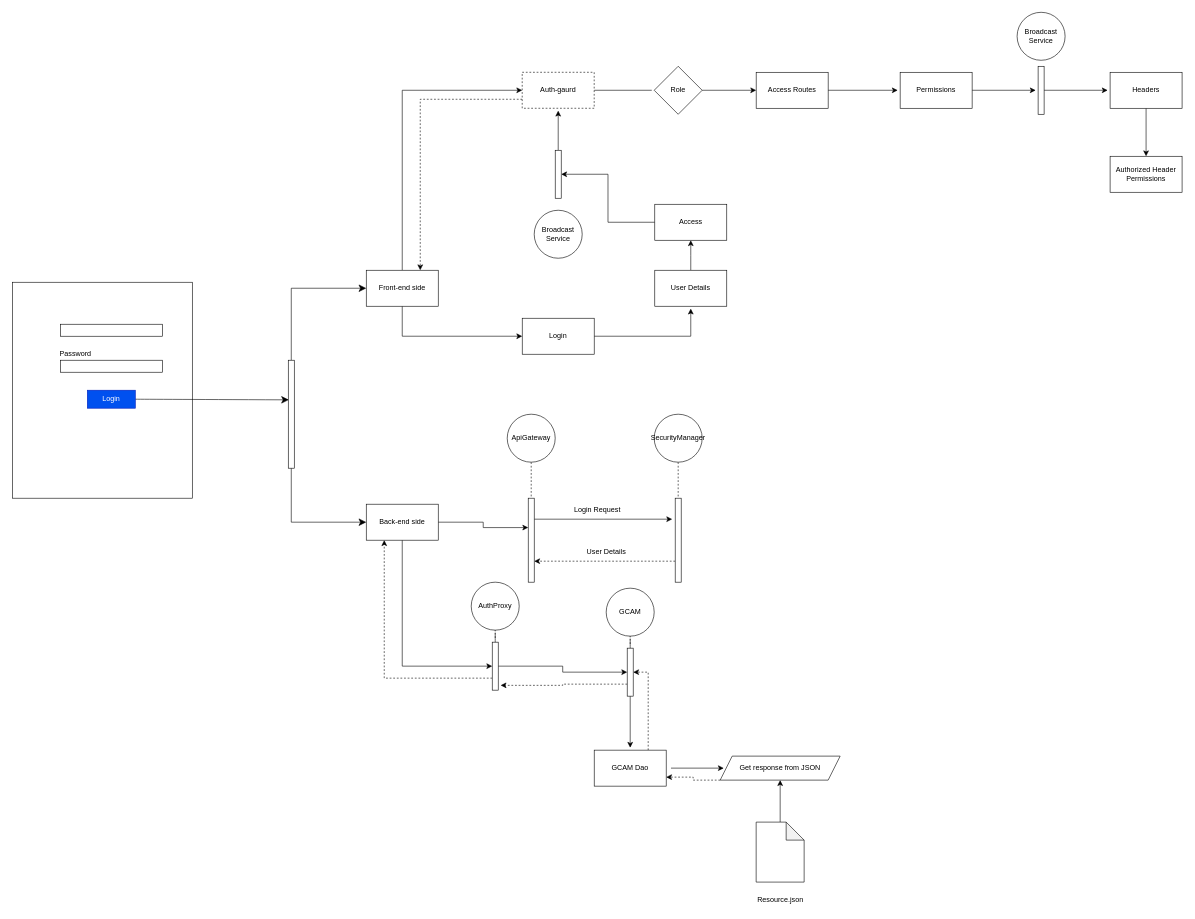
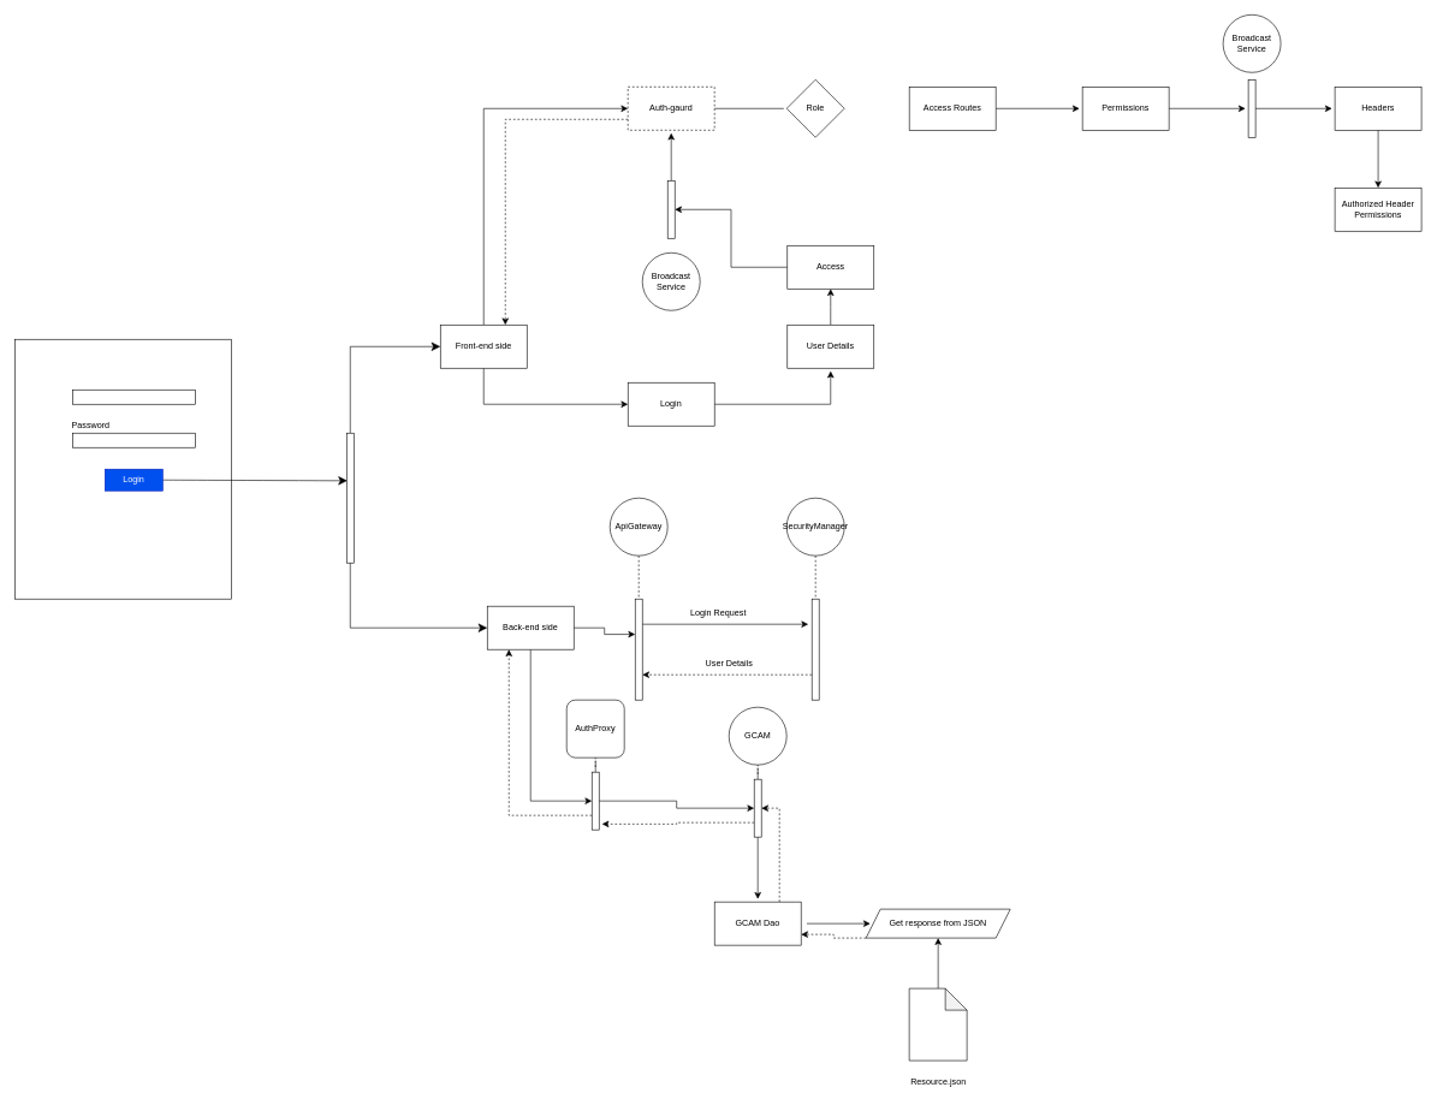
  <mxCell id="0" />
  <mxCell id="1" parent="0" />
  <mxCell id="2" value="" style="rounded=0;whiteSpace=wrap;html=1;hachureGap=4;pointerEvents=0;" vertex="1" parent="1"><mxGeometry x="20" y="470" width="300" height="360" as="geometry" /></mxCell>
  <mxCell id="3" value="" style="rounded=0;whiteSpace=wrap;html=1;hachureGap=4;pointerEvents=0;" vertex="1" parent="1"><mxGeometry x="100" y="540" width="170" height="20" as="geometry" /></mxCell>
  <mxCell id="4" value="" style="rounded=0;whiteSpace=wrap;html=1;hachureGap=4;pointerEvents=0;" vertex="1" parent="1"><mxGeometry x="100" y="600" width="170" height="20" as="geometry" /></mxCell>
  <mxCell id="5" value="Password" style="text;html=1;align=center;verticalAlign=middle;resizable=0;points=[];autosize=1;strokeColor=none;fillColor=none;" vertex="1" parent="1"><mxGeometry x="90" y="580" width="70" height="20" as="geometry" /></mxCell>
  <mxCell id="6" style="edgeStyle=none;curved=1;rounded=0;orthogonalLoop=1;jettySize=auto;html=1;exitX=1;exitY=0.5;exitDx=0;exitDy=0;entryX=0.367;entryY=0.9;entryDx=0;entryDy=0;entryPerimeter=0;endArrow=classic;startSize=14;endSize=10;sourcePerimeterSpacing=8;targetPerimeterSpacing=4;endFill=1;" edge="1" parent="1" source="7" target="10"><mxGeometry relative="1" as="geometry" /></mxCell>
  <mxCell id="7" value="Login" style="rounded=0;whiteSpace=wrap;html=1;hachureGap=4;pointerEvents=0;fillColor=#0050ef;strokeColor=#001DBC;fontColor=#ffffff;" vertex="1" parent="1"><mxGeometry x="145" y="650" width="80" height="30" as="geometry" /></mxCell>
  <mxCell id="8" style="edgeStyle=orthogonalEdgeStyle;rounded=0;orthogonalLoop=1;jettySize=auto;html=1;exitX=1;exitY=0.5;exitDx=0;exitDy=0;entryX=0;entryY=0.5;entryDx=0;entryDy=0;endArrow=classic;endFill=1;startSize=14;endSize=10;sourcePerimeterSpacing=8;targetPerimeterSpacing=4;" edge="1" parent="1" source="10" target="13"><mxGeometry relative="1" as="geometry" /></mxCell>
  <mxCell id="9" style="edgeStyle=orthogonalEdgeStyle;rounded=0;orthogonalLoop=1;jettySize=auto;html=1;exitX=0;exitY=0.5;exitDx=0;exitDy=0;entryX=0;entryY=0.5;entryDx=0;entryDy=0;endArrow=classic;endFill=1;startSize=14;endSize=10;sourcePerimeterSpacing=8;targetPerimeterSpacing=4;" edge="1" parent="1" source="10" target="16"><mxGeometry relative="1" as="geometry" /></mxCell>
  <mxCell id="10" value="" style="rounded=0;whiteSpace=wrap;html=1;hachureGap=4;pointerEvents=0;direction=south;" vertex="1" parent="1"><mxGeometry x="480" y="600" width="10" height="180" as="geometry" /></mxCell>
  <mxCell id="11" style="edgeStyle=orthogonalEdgeStyle;rounded=0;orthogonalLoop=1;jettySize=auto;html=1;exitX=1;exitY=0.5;exitDx=0;exitDy=0;entryX=0.35;entryY=1;entryDx=0;entryDy=0;entryPerimeter=0;endArrow=classic;endFill=1;startSize=14;endSize=7;sourcePerimeterSpacing=8;targetPerimeterSpacing=4;" edge="1" parent="1" source="13" target="42"><mxGeometry relative="1" as="geometry" /></mxCell>
  <mxCell id="12" style="edgeStyle=orthogonalEdgeStyle;rounded=0;orthogonalLoop=1;jettySize=auto;html=1;exitX=0.5;exitY=1;exitDx=0;exitDy=0;entryX=0.5;entryY=1;entryDx=0;entryDy=0;startArrow=none;startFill=0;endArrow=classic;endFill=1;startSize=14;endSize=7;sourcePerimeterSpacing=8;targetPerimeterSpacing=4;" edge="1" parent="1" source="13" target="53"><mxGeometry relative="1" as="geometry" /></mxCell>
- <mxCell id="13" value="Back-end side" style="rounded=0;whiteSpace=wrap;html=1;hachureGap=4;pointerEvents=0;" vertex="1" parent="1"><mxGeometry x="610" y="840" width="120" height="60" as="geometry" /></mxCell>
+ <mxCell id="13" value="Back-end side" style="rounded=0;whiteSpace=wrap;html=1;hachureGap=4;pointerEvents=0;" vertex="1" parent="1"><mxGeometry x="675" y="840" width="120" height="60" as="geometry" /></mxCell>
  <mxCell id="14" style="edgeStyle=orthogonalEdgeStyle;rounded=0;orthogonalLoop=1;jettySize=auto;html=1;exitX=0.5;exitY=1;exitDx=0;exitDy=0;entryX=0;entryY=0.5;entryDx=0;entryDy=0;endArrow=classic;endFill=1;startSize=14;endSize=7;sourcePerimeterSpacing=8;targetPerimeterSpacing=4;" edge="1" parent="1" source="16" target="21"><mxGeometry relative="1" as="geometry" /></mxCell>
  <mxCell id="15" style="edgeStyle=orthogonalEdgeStyle;rounded=0;orthogonalLoop=1;jettySize=auto;html=1;exitX=0.5;exitY=0;exitDx=0;exitDy=0;entryX=0;entryY=0.5;entryDx=0;entryDy=0;endArrow=classic;endFill=1;startSize=14;endSize=7;sourcePerimeterSpacing=8;targetPerimeterSpacing=4;" edge="1" parent="1" source="16" target="19"><mxGeometry relative="1" as="geometry" /></mxCell>
  <mxCell id="16" value="Front-end side" style="rounded=0;whiteSpace=wrap;html=1;hachureGap=4;pointerEvents=0;" vertex="1" parent="1"><mxGeometry x="610" y="450" width="120" height="60" as="geometry" /></mxCell>
  <mxCell id="17" style="edgeStyle=orthogonalEdgeStyle;rounded=0;orthogonalLoop=1;jettySize=auto;html=1;exitX=1;exitY=0.5;exitDx=0;exitDy=0;endArrow=none;endFill=1;startSize=14;endSize=7;sourcePerimeterSpacing=8;targetPerimeterSpacing=4;" edge="1" parent="1" source="19" target="27"><mxGeometry relative="1" as="geometry" /></mxCell>
  <mxCell id="18" style="edgeStyle=orthogonalEdgeStyle;rounded=0;orthogonalLoop=1;jettySize=auto;html=1;exitX=0;exitY=0.75;exitDx=0;exitDy=0;entryX=0.75;entryY=0;entryDx=0;entryDy=0;dashed=1;startArrow=none;startFill=0;endArrow=classic;endFill=1;startSize=14;endSize=7;sourcePerimeterSpacing=8;targetPerimeterSpacing=4;" edge="1" parent="1" source="19" target="16"><mxGeometry relative="1" as="geometry" /></mxCell>
  <mxCell id="19" value="Auth-gaurd" style="rounded=0;whiteSpace=wrap;html=1;hachureGap=4;pointerEvents=0;dashed=1;" vertex="1" parent="1"><mxGeometry x="870" y="120" width="120" height="60" as="geometry" /></mxCell>
  <mxCell id="20" style="edgeStyle=orthogonalEdgeStyle;rounded=0;orthogonalLoop=1;jettySize=auto;html=1;exitX=1;exitY=0.5;exitDx=0;exitDy=0;endArrow=classic;endFill=1;startSize=14;endSize=7;sourcePerimeterSpacing=8;targetPerimeterSpacing=4;" edge="1" parent="1" source="21" target="23"><mxGeometry relative="1" as="geometry" /></mxCell>
  <mxCell id="21" value="Login" style="rounded=0;whiteSpace=wrap;html=1;hachureGap=4;pointerEvents=0;" vertex="1" parent="1"><mxGeometry x="870" y="530" width="120" height="60" as="geometry" /></mxCell>
  <mxCell id="22" style="edgeStyle=orthogonalEdgeStyle;rounded=0;orthogonalLoop=1;jettySize=auto;html=1;exitX=0.5;exitY=0;exitDx=0;exitDy=0;endArrow=classic;endFill=1;startSize=14;endSize=7;sourcePerimeterSpacing=8;targetPerimeterSpacing=4;" edge="1" parent="1" source="23"><mxGeometry relative="1" as="geometry"><mxPoint x="1151" y="400" as="targetPoint" /></mxGeometry></mxCell>
  <mxCell id="23" value="User Details" style="rounded=0;whiteSpace=wrap;html=1;hachureGap=4;pointerEvents=0;" vertex="1" parent="1"><mxGeometry x="1091" y="450" width="120" height="60" as="geometry" /></mxCell>
  <mxCell id="24" style="edgeStyle=orthogonalEdgeStyle;rounded=0;orthogonalLoop=1;jettySize=auto;html=1;exitX=0;exitY=0.5;exitDx=0;exitDy=0;entryX=0.5;entryY=0;entryDx=0;entryDy=0;endArrow=classic;endFill=1;startSize=14;endSize=7;sourcePerimeterSpacing=8;targetPerimeterSpacing=4;" edge="1" parent="1" source="25" target="40"><mxGeometry relative="1" as="geometry" /></mxCell>
  <mxCell id="25" value="Access" style="rounded=0;whiteSpace=wrap;html=1;hachureGap=4;pointerEvents=0;" vertex="1" parent="1"><mxGeometry x="1091" y="340" width="120" height="60" as="geometry" /></mxCell>
- <mxCell id="26" style="edgeStyle=orthogonalEdgeStyle;rounded=0;orthogonalLoop=1;jettySize=auto;html=1;exitX=1;exitY=0.5;exitDx=0;exitDy=0;entryX=0;entryY=0.5;entryDx=0;entryDy=0;endArrow=classic;endFill=1;startSize=14;endSize=7;sourcePerimeterSpacing=8;targetPerimeterSpacing=4;" edge="1" parent="1" source="27" target="29"><mxGeometry relative="1" as="geometry" /></mxCell>
  <mxCell id="27" value="Role" style="rhombus;whiteSpace=wrap;html=1;hachureGap=4;pointerEvents=0;" vertex="1" parent="1"><mxGeometry x="1090" y="110" width="80" height="80" as="geometry" /></mxCell>
  <mxCell id="28" style="edgeStyle=orthogonalEdgeStyle;rounded=0;orthogonalLoop=1;jettySize=auto;html=1;exitX=1;exitY=0.5;exitDx=0;exitDy=0;endArrow=classic;endFill=1;startSize=14;endSize=7;sourcePerimeterSpacing=8;targetPerimeterSpacing=4;" edge="1" parent="1" source="29" target="31"><mxGeometry relative="1" as="geometry" /></mxCell>
  <mxCell id="29" value="Access Routes" style="rounded=0;whiteSpace=wrap;html=1;hachureGap=4;pointerEvents=0;" vertex="1" parent="1"><mxGeometry x="1260" y="120" width="120" height="60" as="geometry" /></mxCell>
  <mxCell id="30" style="edgeStyle=orthogonalEdgeStyle;rounded=0;orthogonalLoop=1;jettySize=auto;html=1;exitX=1;exitY=0.5;exitDx=0;exitDy=0;endArrow=classic;endFill=1;startSize=14;endSize=7;sourcePerimeterSpacing=8;targetPerimeterSpacing=4;" edge="1" parent="1" source="31" target="33"><mxGeometry relative="1" as="geometry" /></mxCell>
  <mxCell id="31" value="Permissions" style="rounded=0;whiteSpace=wrap;html=1;hachureGap=4;pointerEvents=0;" vertex="1" parent="1"><mxGeometry x="1500" y="120" width="120" height="60" as="geometry" /></mxCell>
  <mxCell id="32" style="edgeStyle=orthogonalEdgeStyle;rounded=0;orthogonalLoop=1;jettySize=auto;html=1;exitX=0.5;exitY=0;exitDx=0;exitDy=0;endArrow=classic;endFill=1;startSize=14;endSize=7;sourcePerimeterSpacing=8;targetPerimeterSpacing=4;" edge="1" parent="1" source="33" target="35"><mxGeometry relative="1" as="geometry" /></mxCell>
  <mxCell id="33" value="" style="rounded=0;whiteSpace=wrap;html=1;hachureGap=4;pointerEvents=0;direction=south;" vertex="1" parent="1"><mxGeometry x="1730" y="110" width="10" height="80" as="geometry" /></mxCell>
  <mxCell id="34" style="edgeStyle=orthogonalEdgeStyle;rounded=0;orthogonalLoop=1;jettySize=auto;html=1;exitX=0.5;exitY=1;exitDx=0;exitDy=0;entryX=0.5;entryY=0;entryDx=0;entryDy=0;endArrow=classic;endFill=1;startSize=14;endSize=7;sourcePerimeterSpacing=8;targetPerimeterSpacing=4;" edge="1" parent="1" source="35" target="36"><mxGeometry relative="1" as="geometry" /></mxCell>
  <mxCell id="35" value="Headers" style="rounded=0;whiteSpace=wrap;html=1;hachureGap=4;pointerEvents=0;" vertex="1" parent="1"><mxGeometry x="1850" y="120" width="120" height="60" as="geometry" /></mxCell>
  <mxCell id="36" value="Authorized Header Permissions" style="rounded=0;whiteSpace=wrap;html=1;hachureGap=4;pointerEvents=0;" vertex="1" parent="1"><mxGeometry x="1850" y="260" width="120" height="60" as="geometry" /></mxCell>
  <mxCell id="37" value="Broadcast Service" style="ellipse;whiteSpace=wrap;html=1;aspect=fixed;hachureGap=4;pointerEvents=0;" vertex="1" parent="1"><mxGeometry x="1695" y="20" width="80" height="80" as="geometry" /></mxCell>
  <mxCell id="38" value="Broadcast Service" style="ellipse;whiteSpace=wrap;html=1;aspect=fixed;hachureGap=4;pointerEvents=0;" vertex="1" parent="1"><mxGeometry x="890" y="350" width="80" height="80" as="geometry" /></mxCell>
  <mxCell id="39" style="edgeStyle=orthogonalEdgeStyle;rounded=0;orthogonalLoop=1;jettySize=auto;html=1;exitX=0;exitY=0.5;exitDx=0;exitDy=0;endArrow=classic;endFill=1;startSize=14;endSize=7;sourcePerimeterSpacing=8;targetPerimeterSpacing=4;" edge="1" parent="1" source="40" target="19"><mxGeometry relative="1" as="geometry" /></mxCell>
  <mxCell id="40" value="" style="rounded=0;whiteSpace=wrap;html=1;hachureGap=4;pointerEvents=0;direction=south;" vertex="1" parent="1"><mxGeometry x="925" y="250" width="10" height="80" as="geometry" /></mxCell>
  <mxCell id="41" style="edgeStyle=orthogonalEdgeStyle;rounded=0;orthogonalLoop=1;jettySize=auto;html=1;exitX=0.25;exitY=0;exitDx=0;exitDy=0;endArrow=classic;endFill=1;startSize=14;endSize=7;sourcePerimeterSpacing=8;targetPerimeterSpacing=4;" edge="1" parent="1" source="42"><mxGeometry relative="1" as="geometry"><mxPoint x="1120" y="865" as="targetPoint" /></mxGeometry></mxCell>
  <mxCell id="42" value="" style="rounded=0;whiteSpace=wrap;html=1;hachureGap=4;pointerEvents=0;direction=south;" vertex="1" parent="1"><mxGeometry x="880" y="830" width="10" height="140" as="geometry" /></mxCell>
  <mxCell id="43" style="edgeStyle=orthogonalEdgeStyle;rounded=0;orthogonalLoop=1;jettySize=auto;html=1;exitX=0.5;exitY=1;exitDx=0;exitDy=0;entryX=0;entryY=0.5;entryDx=0;entryDy=0;endArrow=none;endFill=0;startSize=14;endSize=7;sourcePerimeterSpacing=8;targetPerimeterSpacing=4;dashed=1;" edge="1" parent="1" source="44" target="42"><mxGeometry relative="1" as="geometry" /></mxCell>
  <mxCell id="44" value="ApiGateway" style="ellipse;whiteSpace=wrap;html=1;aspect=fixed;hachureGap=4;pointerEvents=0;" vertex="1" parent="1"><mxGeometry x="845" y="690" width="80" height="80" as="geometry" /></mxCell>
  <mxCell id="45" style="edgeStyle=orthogonalEdgeStyle;rounded=0;orthogonalLoop=1;jettySize=auto;html=1;exitX=0.75;exitY=1;exitDx=0;exitDy=0;entryX=0.75;entryY=0;entryDx=0;entryDy=0;dashed=1;endArrow=classic;endFill=1;startSize=14;endSize=7;sourcePerimeterSpacing=8;targetPerimeterSpacing=4;startArrow=none;startFill=0;" edge="1" parent="1" source="46" target="42"><mxGeometry relative="1" as="geometry" /></mxCell>
  <mxCell id="46" value="" style="rounded=0;whiteSpace=wrap;html=1;hachureGap=4;pointerEvents=0;direction=south;" vertex="1" parent="1"><mxGeometry x="1125" y="830" width="10" height="140" as="geometry" /></mxCell>
  <mxCell id="47" style="edgeStyle=orthogonalEdgeStyle;rounded=0;orthogonalLoop=1;jettySize=auto;html=1;exitX=0.5;exitY=1;exitDx=0;exitDy=0;entryX=0;entryY=0.5;entryDx=0;entryDy=0;endArrow=none;endFill=0;startSize=14;endSize=7;sourcePerimeterSpacing=8;targetPerimeterSpacing=4;dashed=1;" edge="1" parent="1" source="48" target="46"><mxGeometry relative="1" as="geometry" /></mxCell>
  <mxCell id="48" value="SecurityManager" style="ellipse;whiteSpace=wrap;html=1;aspect=fixed;hachureGap=4;pointerEvents=0;" vertex="1" parent="1"><mxGeometry x="1090" y="690" width="80" height="80" as="geometry" /></mxCell>
  <mxCell id="49" value="User Details" style="text;html=1;align=center;verticalAlign=middle;resizable=0;points=[];autosize=1;strokeColor=none;fillColor=none;" vertex="1" parent="1"><mxGeometry x="970" y="910" width="80" height="20" as="geometry" /></mxCell>
  <mxCell id="50" value="Login Request" style="text;html=1;align=center;verticalAlign=middle;resizable=0;points=[];autosize=1;strokeColor=none;fillColor=none;" vertex="1" parent="1"><mxGeometry x="950" y="840" width="90" height="20" as="geometry" /></mxCell>
  <mxCell id="51" style="edgeStyle=orthogonalEdgeStyle;rounded=0;orthogonalLoop=1;jettySize=auto;html=1;exitX=0.5;exitY=0;exitDx=0;exitDy=0;entryX=0.5;entryY=1;entryDx=0;entryDy=0;startArrow=none;startFill=0;endArrow=classic;endFill=1;startSize=14;endSize=7;sourcePerimeterSpacing=8;targetPerimeterSpacing=4;" edge="1" parent="1" source="53" target="58"><mxGeometry relative="1" as="geometry" /></mxCell>
  <mxCell id="52" style="edgeStyle=orthogonalEdgeStyle;rounded=0;orthogonalLoop=1;jettySize=auto;html=1;exitX=0.75;exitY=1;exitDx=0;exitDy=0;entryX=0.25;entryY=1;entryDx=0;entryDy=0;dashed=1;startArrow=none;startFill=0;endArrow=classic;endFill=1;startSize=14;endSize=7;sourcePerimeterSpacing=8;targetPerimeterSpacing=4;" edge="1" parent="1" source="53" target="13"><mxGeometry relative="1" as="geometry" /></mxCell>
  <mxCell id="53" value="" style="rounded=0;whiteSpace=wrap;html=1;hachureGap=4;pointerEvents=0;direction=south;" vertex="1" parent="1"><mxGeometry x="820" y="1070" width="10" height="80" as="geometry" /></mxCell>
  <mxCell id="54" value="" style="edgeStyle=orthogonalEdgeStyle;rounded=0;orthogonalLoop=1;jettySize=auto;html=1;startArrow=none;startFill=0;endArrow=none;endFill=0;startSize=14;endSize=7;sourcePerimeterSpacing=8;targetPerimeterSpacing=4;dashed=1;" edge="1" parent="1" source="55" target="53"><mxGeometry relative="1" as="geometry" /></mxCell>
- <mxCell id="55" value="AuthProxy" style="ellipse;whiteSpace=wrap;html=1;aspect=fixed;hachureGap=4;pointerEvents=0;" vertex="1" parent="1"><mxGeometry x="785" y="970" width="80" height="80" as="geometry" /></mxCell>
+ <mxCell id="55" value="AuthProxy" style="whiteSpace=wrap;html=1;aspect=fixed;hachureGap=4;pointerEvents=0;rounded=1;" vertex="1" parent="1"><mxGeometry x="785" y="970" width="80" height="80" as="geometry" /></mxCell>
  <mxCell id="56" style="edgeStyle=orthogonalEdgeStyle;rounded=0;orthogonalLoop=1;jettySize=auto;html=1;exitX=1;exitY=0.5;exitDx=0;exitDy=0;startArrow=none;startFill=0;endArrow=classic;endFill=1;startSize=14;endSize=7;sourcePerimeterSpacing=8;targetPerimeterSpacing=4;" edge="1" parent="1" source="58" target="63"><mxGeometry relative="1" as="geometry" /></mxCell>
  <mxCell id="57" style="edgeStyle=orthogonalEdgeStyle;rounded=0;orthogonalLoop=1;jettySize=auto;html=1;exitX=0.75;exitY=1;exitDx=0;exitDy=0;entryX=0.9;entryY=-0.4;entryDx=0;entryDy=0;entryPerimeter=0;startArrow=none;startFill=0;endArrow=classic;endFill=1;startSize=14;endSize=7;sourcePerimeterSpacing=8;targetPerimeterSpacing=4;dashed=1;" edge="1" parent="1" source="58" target="53"><mxGeometry relative="1" as="geometry" /></mxCell>
  <mxCell id="58" value="" style="rounded=0;whiteSpace=wrap;html=1;hachureGap=4;pointerEvents=0;direction=south;" vertex="1" parent="1"><mxGeometry x="1045" y="1080" width="10" height="80" as="geometry" /></mxCell>
  <mxCell id="59" value="" style="edgeStyle=orthogonalEdgeStyle;rounded=0;orthogonalLoop=1;jettySize=auto;html=1;startArrow=none;startFill=0;endArrow=none;endFill=0;startSize=14;endSize=7;sourcePerimeterSpacing=8;targetPerimeterSpacing=4;dashed=1;" edge="1" parent="1" source="60" target="58"><mxGeometry relative="1" as="geometry" /></mxCell>
  <mxCell id="60" value="GCAM" style="ellipse;whiteSpace=wrap;html=1;aspect=fixed;hachureGap=4;pointerEvents=0;" vertex="1" parent="1"><mxGeometry x="1010" y="980" width="80" height="80" as="geometry" /></mxCell>
  <mxCell id="61" value="" style="edgeStyle=orthogonalEdgeStyle;rounded=0;orthogonalLoop=1;jettySize=auto;html=1;startArrow=none;startFill=0;endArrow=classic;endFill=1;startSize=14;endSize=7;sourcePerimeterSpacing=8;targetPerimeterSpacing=4;" edge="1" parent="1" source="63" target="65"><mxGeometry relative="1" as="geometry" /></mxCell>
  <mxCell id="62" style="edgeStyle=orthogonalEdgeStyle;rounded=0;orthogonalLoop=1;jettySize=auto;html=1;exitX=0.75;exitY=0;exitDx=0;exitDy=0;entryX=0.5;entryY=0;entryDx=0;entryDy=0;dashed=1;startArrow=none;startFill=0;endArrow=classic;endFill=1;startSize=14;endSize=7;sourcePerimeterSpacing=8;targetPerimeterSpacing=4;" edge="1" parent="1" source="63" target="58"><mxGeometry relative="1" as="geometry" /></mxCell>
  <mxCell id="63" value="GCAM Dao" style="rounded=0;whiteSpace=wrap;html=1;hachureGap=4;pointerEvents=0;" vertex="1" parent="1"><mxGeometry x="990" y="1250" width="120" height="60" as="geometry" /></mxCell>
  <mxCell id="64" style="edgeStyle=orthogonalEdgeStyle;rounded=0;orthogonalLoop=1;jettySize=auto;html=1;exitX=0;exitY=1;exitDx=0;exitDy=0;entryX=1;entryY=0.75;entryDx=0;entryDy=0;dashed=1;startArrow=none;startFill=0;endArrow=classic;endFill=1;startSize=14;endSize=7;sourcePerimeterSpacing=8;targetPerimeterSpacing=4;" edge="1" parent="1" source="65" target="63"><mxGeometry relative="1" as="geometry"><Array as="points"><mxPoint x="1155" y="1300" /><mxPoint x="1155" y="1295" /></Array></mxGeometry></mxCell>
  <mxCell id="65" value="Get response from JSON" style="shape=parallelogram;perimeter=parallelogramPerimeter;whiteSpace=wrap;html=1;fixedSize=1;hachureGap=4;pointerEvents=0;" vertex="1" parent="1"><mxGeometry x="1200" y="1260" width="200" height="40" as="geometry" /></mxCell>
  <mxCell id="66" style="edgeStyle=orthogonalEdgeStyle;rounded=0;orthogonalLoop=1;jettySize=auto;html=1;exitX=0.5;exitY=0;exitDx=0;exitDy=0;exitPerimeter=0;entryX=0.5;entryY=1;entryDx=0;entryDy=0;startArrow=none;startFill=0;endArrow=classic;endFill=1;startSize=14;endSize=7;sourcePerimeterSpacing=8;targetPerimeterSpacing=4;" edge="1" parent="1" source="67" target="65"><mxGeometry relative="1" as="geometry" /></mxCell>
  <mxCell id="67" value="" style="shape=note;whiteSpace=wrap;html=1;backgroundOutline=1;darkOpacity=0.05;hachureGap=4;pointerEvents=0;" vertex="1" parent="1"><mxGeometry x="1260" y="1370" width="80" height="100" as="geometry" /></mxCell>
  <mxCell id="68" value="Resource.json" style="text;html=1;align=center;verticalAlign=middle;resizable=0;points=[];autosize=1;strokeColor=none;fillColor=none;" vertex="1" parent="1"><mxGeometry x="1255" y="1490" width="90" height="20" as="geometry" /></mxCell>
